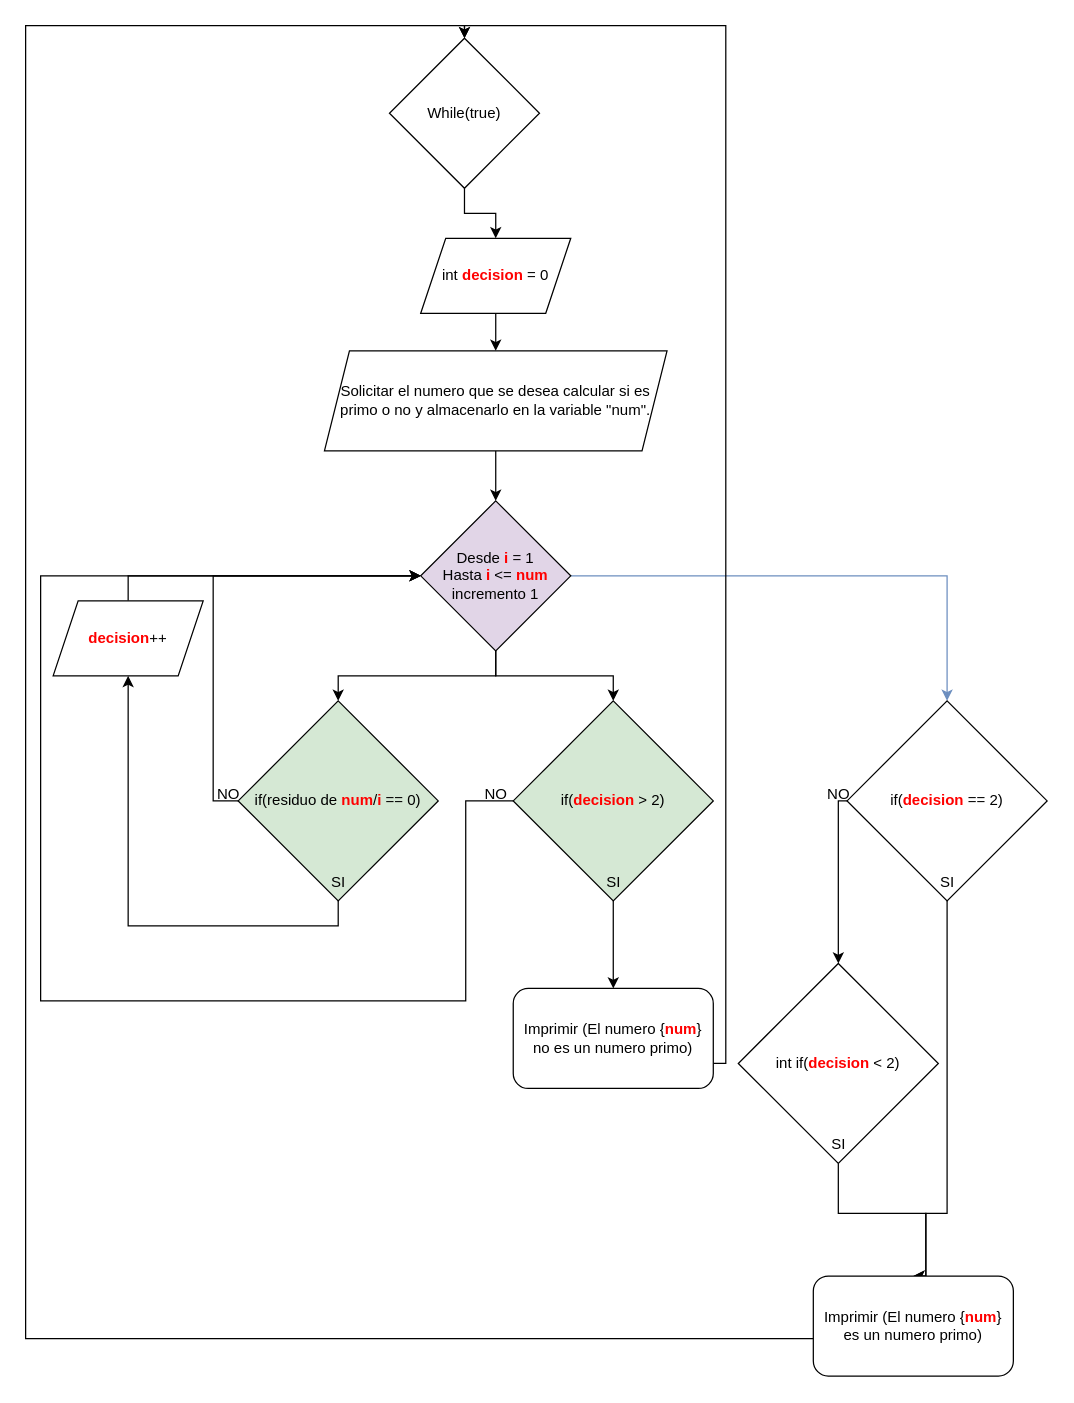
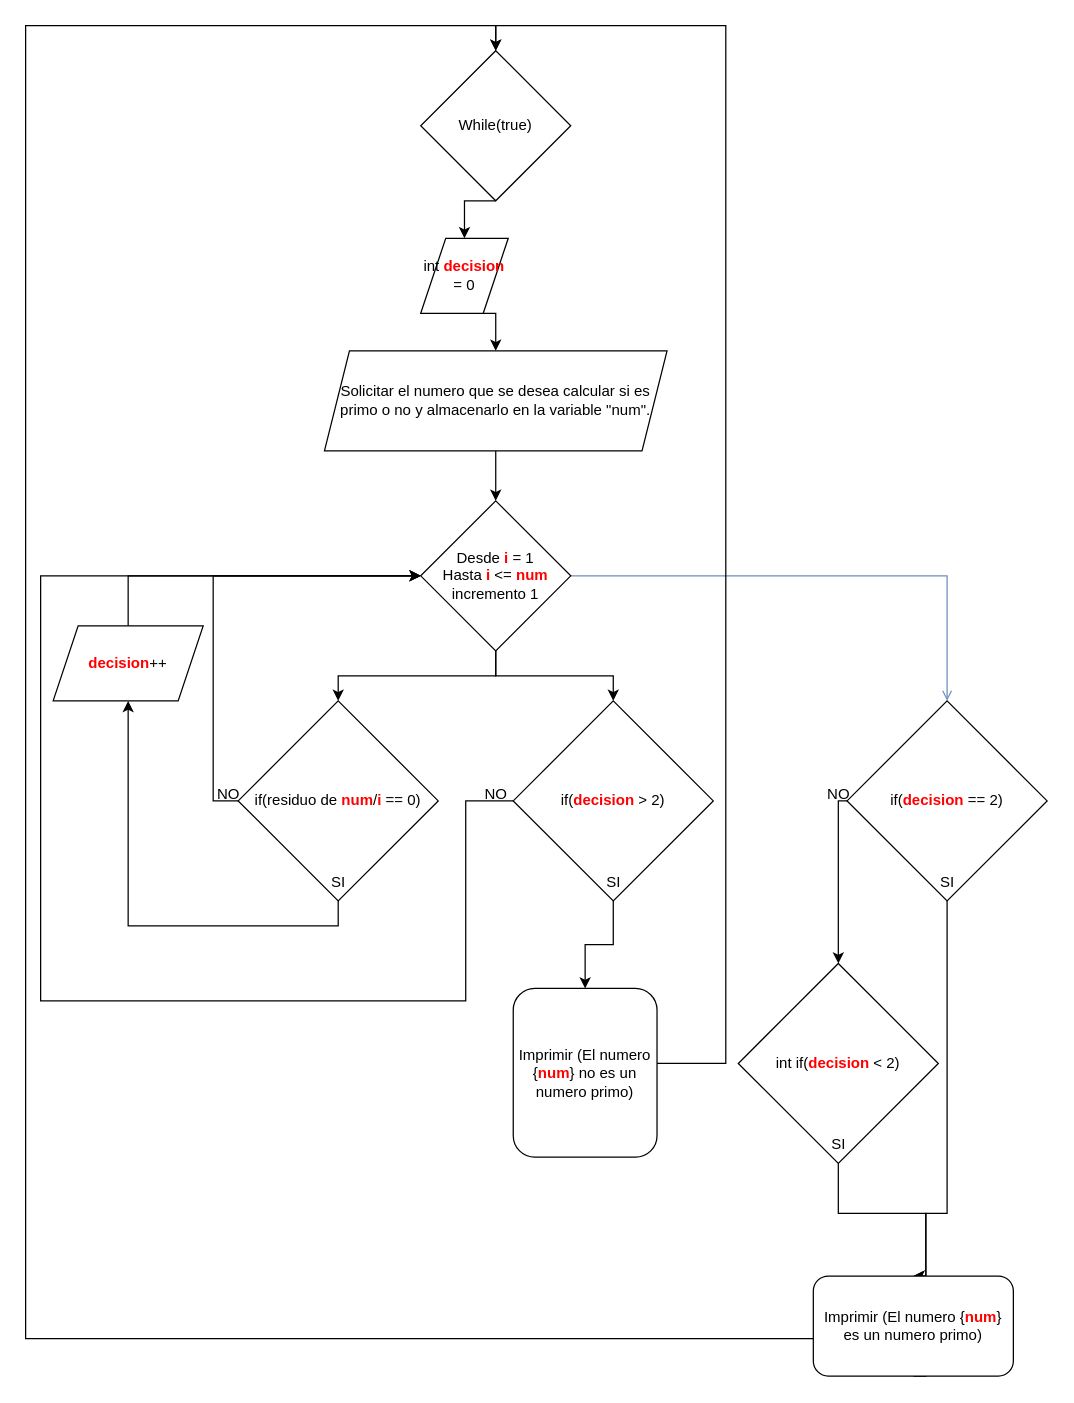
  <mxCell id="0" />
  <mxCell id="1" parent="0" />
  <mxCell id="2" style="edgeStyle=orthogonalEdgeStyle;rounded=0;orthogonalLoop=1;jettySize=auto;html=1;exitX=0.5;exitY=1;exitDx=0;exitDy=0;entryX=0.5;entryY=0;entryDx=0;entryDy=0;" edge="1" parent="1" source="3" target="28"><mxGeometry relative="1" as="geometry" /></mxCell>
- <mxCell id="3" value="While(true)" style="rhombus;whiteSpace=wrap;html=1;" vertex="1" parent="1"><mxGeometry x="311" y="30" width="120" height="120" as="geometry" /></mxCell>
+ <mxCell id="3" value="While(true)" style="rhombus;whiteSpace=wrap;html=1;" vertex="1" parent="1"><mxGeometry x="336" y="40" width="120" height="120" as="geometry" /></mxCell>
  <mxCell id="4" style="edgeStyle=orthogonalEdgeStyle;rounded=0;orthogonalLoop=1;jettySize=auto;html=1;exitX=0.5;exitY=1;exitDx=0;exitDy=0;entryX=0.5;entryY=0;entryDx=0;entryDy=0;" edge="1" parent="1" source="5" target="9"><mxGeometry relative="1" as="geometry" /></mxCell>
  <mxCell id="5" value="Solicitar el numero que se desea calcular si es primo o no y almacenarlo en la variable &quot;num&quot;." style="shape=parallelogram;perimeter=parallelogramPerimeter;whiteSpace=wrap;html=1;fixedSize=1;" vertex="1" parent="1"><mxGeometry x="259" y="280" width="274" height="80" as="geometry" /></mxCell>
  <mxCell id="6" style="edgeStyle=orthogonalEdgeStyle;rounded=0;orthogonalLoop=1;jettySize=auto;html=1;exitX=0.5;exitY=1;exitDx=0;exitDy=0;entryX=0.5;entryY=0;entryDx=0;entryDy=0;" edge="1" parent="1" source="9" target="12"><mxGeometry relative="1" as="geometry" /></mxCell>
  <mxCell id="7" style="edgeStyle=orthogonalEdgeStyle;rounded=0;orthogonalLoop=1;jettySize=auto;html=1;exitX=0.5;exitY=1;exitDx=0;exitDy=0;entryX=0.5;entryY=0;entryDx=0;entryDy=0;" edge="1" parent="1" source="9" target="15"><mxGeometry relative="1" as="geometry" /></mxCell>
- <mxCell id="8" style="edgeStyle=orthogonalEdgeStyle;rounded=0;orthogonalLoop=1;jettySize=auto;html=1;exitX=1;exitY=0.5;exitDx=0;exitDy=0;entryX=0.5;entryY=0;entryDx=0;entryDy=0;fillColor=#dae8fc;strokeColor=#6c8ebf;" edge="1" parent="1" source="9" target="22"><mxGeometry relative="1" as="geometry" /></mxCell>
- <mxCell id="9" value="Desde &lt;b&gt;&lt;font color=&quot;#ff0000&quot;&gt;i&lt;/font&gt;&lt;/b&gt; = 1&lt;div&gt;Hasta &lt;font color=&quot;#ff0000&quot;&gt;&lt;b&gt;i&lt;/b&gt; &lt;/font&gt;&amp;lt;=&amp;nbsp;&lt;b&gt;&lt;font color=&quot;#ff0000&quot;&gt;num&lt;/font&gt;&lt;/b&gt;&lt;/div&gt;&lt;div&gt;incremento 1&lt;/div&gt;" style="rhombus;whiteSpace=wrap;html=1;fillColor=#e1d5e7;" vertex="1" parent="1"><mxGeometry x="336" y="400" width="120" height="120" as="geometry" /></mxCell>
+ <mxCell id="8" style="edgeStyle=orthogonalEdgeStyle;rounded=0;orthogonalLoop=1;jettySize=auto;html=1;exitX=1;exitY=0.5;exitDx=0;exitDy=0;entryX=0.5;entryY=0;entryDx=0;entryDy=0;fillColor=#dae8fc;strokeColor=#6c8ebf;endArrow=open;" edge="1" parent="1" source="9" target="22"><mxGeometry relative="1" as="geometry" /></mxCell>
+ <mxCell id="9" value="Desde &lt;b&gt;&lt;font color=&quot;#ff0000&quot;&gt;i&lt;/font&gt;&lt;/b&gt; = 1&lt;div&gt;Hasta &lt;font color=&quot;#ff0000&quot;&gt;&lt;b&gt;i&lt;/b&gt; &lt;/font&gt;&amp;lt;=&amp;nbsp;&lt;b&gt;&lt;font color=&quot;#ff0000&quot;&gt;num&lt;/font&gt;&lt;/b&gt;&lt;/div&gt;&lt;div&gt;incremento 1&lt;/div&gt;" style="rhombus;whiteSpace=wrap;html=1;" vertex="1" parent="1"><mxGeometry x="336" y="400" width="120" height="120" as="geometry" /></mxCell>
  <mxCell id="10" style="edgeStyle=orthogonalEdgeStyle;rounded=0;orthogonalLoop=1;jettySize=auto;html=1;exitX=0.5;exitY=1;exitDx=0;exitDy=0;entryX=0.5;entryY=1;entryDx=0;entryDy=0;" edge="1" parent="1" source="12" target="17"><mxGeometry relative="1" as="geometry"><mxPoint x="92" y="600" as="targetPoint" /><Array as="points"><mxPoint x="270" y="740" /><mxPoint x="102" y="740" /></Array></mxGeometry></mxCell>
  <mxCell id="11" style="edgeStyle=orthogonalEdgeStyle;rounded=0;orthogonalLoop=1;jettySize=auto;html=1;exitX=0;exitY=0.5;exitDx=0;exitDy=0;entryX=0;entryY=0.5;entryDx=0;entryDy=0;" edge="1" parent="1" source="12" target="9"><mxGeometry relative="1" as="geometry" /></mxCell>
- <mxCell id="12" value="&lt;div&gt;if(residuo de &lt;b&gt;&lt;font color=&quot;#ff0000&quot;&gt;num&lt;/font&gt;&lt;/b&gt;/&lt;font color=&quot;#ff0000&quot;&gt;&lt;b&gt;i&lt;/b&gt;&lt;/font&gt; == 0)&lt;/div&gt;" style="rhombus;whiteSpace=wrap;html=1;fillColor=#d5e8d4;" vertex="1" parent="1"><mxGeometry x="190" y="560" width="160" height="160" as="geometry" /></mxCell>
+ <mxCell id="12" value="&lt;div&gt;if(residuo de &lt;b&gt;&lt;font color=&quot;#ff0000&quot;&gt;num&lt;/font&gt;&lt;/b&gt;/&lt;font color=&quot;#ff0000&quot;&gt;&lt;b&gt;i&lt;/b&gt;&lt;/font&gt; == 0)&lt;/div&gt;" style="rhombus;whiteSpace=wrap;html=1;" vertex="1" parent="1"><mxGeometry x="190" y="560" width="160" height="160" as="geometry" /></mxCell>
  <mxCell id="13" style="edgeStyle=orthogonalEdgeStyle;rounded=0;orthogonalLoop=1;jettySize=auto;html=1;exitX=0.5;exitY=1;exitDx=0;exitDy=0;" edge="1" parent="1" source="15" target="19"><mxGeometry relative="1" as="geometry" /></mxCell>
  <mxCell id="14" style="edgeStyle=orthogonalEdgeStyle;rounded=0;orthogonalLoop=1;jettySize=auto;html=1;exitX=0;exitY=0.5;exitDx=0;exitDy=0;entryX=0;entryY=0.5;entryDx=0;entryDy=0;" edge="1" parent="1" source="15" target="9"><mxGeometry relative="1" as="geometry"><Array as="points"><mxPoint x="372" y="640" /><mxPoint x="372" y="800" /><mxPoint x="32" y="800" /><mxPoint x="32" y="460" /></Array></mxGeometry></mxCell>
- <mxCell id="15" value="&lt;div&gt;if(&lt;font color=&quot;#ff0000&quot;&gt;&lt;b&gt;decision&lt;/b&gt;&lt;/font&gt; &amp;gt; 2)&lt;/div&gt;" style="rhombus;whiteSpace=wrap;html=1;fillColor=#d5e8d4;" vertex="1" parent="1"><mxGeometry x="410" y="560" width="160" height="160" as="geometry" /></mxCell>
+ <mxCell id="15" value="&lt;div&gt;if(&lt;font color=&quot;#ff0000&quot;&gt;&lt;b&gt;decision&lt;/b&gt;&lt;/font&gt; &amp;gt; 2)&lt;/div&gt;" style="rhombus;whiteSpace=wrap;html=1;" vertex="1" parent="1"><mxGeometry x="410" y="560" width="160" height="160" as="geometry" /></mxCell>
  <mxCell id="16" style="edgeStyle=orthogonalEdgeStyle;rounded=0;orthogonalLoop=1;jettySize=auto;html=1;exitX=0.5;exitY=0;exitDx=0;exitDy=0;entryX=0;entryY=0.5;entryDx=0;entryDy=0;" edge="1" parent="1" source="17" target="9"><mxGeometry relative="1" as="geometry" /></mxCell>
- <mxCell id="17" value="&lt;b&gt;&lt;font color=&quot;#ff0000&quot;&gt;decision&lt;/font&gt;&lt;/b&gt;++" style="shape=parallelogram;perimeter=parallelogramPerimeter;whiteSpace=wrap;html=1;fixedSize=1;" vertex="1" parent="1"><mxGeometry x="42" y="480" width="120" height="60" as="geometry" /></mxCell>
+ <mxCell id="17" value="&lt;b&gt;&lt;font color=&quot;#ff0000&quot;&gt;decision&lt;/font&gt;&lt;/b&gt;++" style="shape=parallelogram;perimeter=parallelogramPerimeter;whiteSpace=wrap;html=1;fixedSize=1;" vertex="1" parent="1"><mxGeometry x="42" y="500" width="120" height="60" as="geometry" /></mxCell>
  <mxCell id="18" style="edgeStyle=orthogonalEdgeStyle;rounded=0;orthogonalLoop=1;jettySize=auto;html=1;entryX=0.5;entryY=0;entryDx=0;entryDy=0;" edge="1" parent="1" source="19" target="3"><mxGeometry relative="1" as="geometry"><mxPoint x="396" y="300" as="targetPoint" /><Array as="points"><mxPoint x="490" y="850" /><mxPoint x="580" y="850" /><mxPoint x="580" y="20" /><mxPoint x="396" y="20" /></Array></mxGeometry></mxCell>
- <mxCell id="19" value="Imprimir (El numero {&lt;b&gt;&lt;font color=&quot;#ff0000&quot;&gt;num&lt;/font&gt;&lt;/b&gt;} no es un numero primo)" style="rounded=1;whiteSpace=wrap;html=1;" vertex="1" parent="1"><mxGeometry x="410" y="790" width="160" height="80" as="geometry" /></mxCell>
+ <mxCell id="19" value="Imprimir (El numero {&lt;b&gt;&lt;font color=&quot;#ff0000&quot;&gt;num&lt;/font&gt;&lt;/b&gt;} no es un numero primo)" style="rounded=1;whiteSpace=wrap;html=1;" vertex="1" parent="1"><mxGeometry x="410" y="790" width="115" height="135" as="geometry" /></mxCell>
  <mxCell id="20" style="edgeStyle=orthogonalEdgeStyle;rounded=0;orthogonalLoop=1;jettySize=auto;html=1;exitX=0;exitY=0.5;exitDx=0;exitDy=0;entryX=0.5;entryY=0;entryDx=0;entryDy=0;" edge="1" parent="1" source="22" target="24"><mxGeometry relative="1" as="geometry"><Array as="points"><mxPoint x="670" y="640" /></Array></mxGeometry></mxCell>
  <mxCell id="21" style="edgeStyle=orthogonalEdgeStyle;rounded=0;orthogonalLoop=1;jettySize=auto;html=1;exitX=0.5;exitY=1;exitDx=0;exitDy=0;entryX=0.5;entryY=0;entryDx=0;entryDy=0;" edge="1" parent="1" source="22" target="26"><mxGeometry relative="1" as="geometry"><Array as="points"><mxPoint x="757" y="970" /><mxPoint x="740" y="970" /></Array></mxGeometry></mxCell>
  <mxCell id="22" value="&lt;div&gt;if(&lt;font color=&quot;#ff0000&quot;&gt;&lt;b&gt;decision&lt;/b&gt;&lt;/font&gt;&amp;nbsp;== 2)&lt;/div&gt;" style="rhombus;whiteSpace=wrap;html=1;" vertex="1" parent="1"><mxGeometry x="677" y="560" width="160" height="160" as="geometry" /></mxCell>
  <mxCell id="23" style="edgeStyle=orthogonalEdgeStyle;rounded=0;orthogonalLoop=1;jettySize=auto;html=1;exitX=0.5;exitY=1;exitDx=0;exitDy=0;entryX=0.5;entryY=0;entryDx=0;entryDy=0;" edge="1" parent="1" source="24" target="26"><mxGeometry relative="1" as="geometry"><Array as="points"><mxPoint x="670" y="970" /><mxPoint x="740" y="970" /></Array></mxGeometry></mxCell>
  <mxCell id="24" value="&lt;div&gt;int if(&lt;b&gt;&lt;font color=&quot;#ff0000&quot;&gt;decision&lt;/font&gt;&lt;/b&gt; &amp;lt; 2)&lt;/div&gt;" style="rhombus;whiteSpace=wrap;html=1;" vertex="1" parent="1"><mxGeometry x="590" y="770" width="160" height="160" as="geometry" /></mxCell>
  <mxCell id="25" style="edgeStyle=orthogonalEdgeStyle;rounded=0;orthogonalLoop=1;jettySize=auto;html=1;exitX=0.5;exitY=1;exitDx=0;exitDy=0;entryX=0.5;entryY=0;entryDx=0;entryDy=0;" edge="1" parent="1" source="26" target="3"><mxGeometry relative="1" as="geometry"><Array as="points"><mxPoint x="740" y="1070" /><mxPoint x="20" y="1070" /><mxPoint x="20" y="20" /><mxPoint x="396" y="20" /></Array></mxGeometry></mxCell>
  <mxCell id="26" value="Imprimir (El numero {&lt;b&gt;&lt;font color=&quot;#ff0000&quot;&gt;num&lt;/font&gt;&lt;/b&gt;} es un numero primo)" style="rounded=1;whiteSpace=wrap;html=1;" vertex="1" parent="1"><mxGeometry x="650" y="1020" width="160" height="80" as="geometry" /></mxCell>
  <mxCell id="27" style="edgeStyle=orthogonalEdgeStyle;rounded=0;orthogonalLoop=1;jettySize=auto;html=1;exitX=0.5;exitY=1;exitDx=0;exitDy=0;entryX=0.5;entryY=0;entryDx=0;entryDy=0;" edge="1" parent="1" source="28" target="5"><mxGeometry relative="1" as="geometry" /></mxCell>
- <mxCell id="28" value="int &lt;font color=&quot;#ff0000&quot;&gt;&lt;b&gt;decision&lt;/b&gt;&lt;/font&gt; = 0" style="shape=parallelogram;perimeter=parallelogramPerimeter;whiteSpace=wrap;html=1;fixedSize=1;" vertex="1" parent="1"><mxGeometry x="336" y="190" width="120" height="60" as="geometry" /></mxCell>
+ <mxCell id="28" value="int &lt;font color=&quot;#ff0000&quot;&gt;&lt;b&gt;decision&lt;/b&gt;&lt;/font&gt; = 0" style="shape=parallelogram;perimeter=parallelogramPerimeter;whiteSpace=wrap;html=1;fixedSize=1;" vertex="1" parent="1"><mxGeometry x="336" y="190" width="70" height="60" as="geometry" /></mxCell>
  <mxCell id="29" value="SI" style="text;html=1;align=center;verticalAlign=middle;resizable=0;points=[];autosize=1;strokeColor=none;fillColor=none;" vertex="1" parent="1"><mxGeometry x="475" y="690" width="30" height="30" as="geometry" /></mxCell>
  <mxCell id="30" value="SI" style="text;html=1;align=center;verticalAlign=middle;resizable=0;points=[];autosize=1;strokeColor=none;fillColor=none;" vertex="1" parent="1"><mxGeometry x="255" y="690" width="30" height="30" as="geometry" /></mxCell>
  <mxCell id="31" value="SI" style="text;html=1;align=center;verticalAlign=middle;resizable=0;points=[];autosize=1;strokeColor=none;fillColor=none;" vertex="1" parent="1"><mxGeometry x="655" y="900" width="30" height="30" as="geometry" /></mxCell>
  <mxCell id="32" value="SI" style="text;html=1;align=center;verticalAlign=middle;resizable=0;points=[];autosize=1;strokeColor=none;fillColor=none;" vertex="1" parent="1"><mxGeometry x="742" y="690" width="30" height="30" as="geometry" /></mxCell>
  <mxCell id="33" value="NO" style="text;html=1;align=center;verticalAlign=middle;resizable=0;points=[];autosize=1;strokeColor=none;fillColor=none;" vertex="1" parent="1"><mxGeometry x="376" y="620" width="40" height="30" as="geometry" /></mxCell>
  <mxCell id="34" value="NO" style="text;html=1;align=center;verticalAlign=middle;resizable=0;points=[];autosize=1;strokeColor=none;fillColor=none;" vertex="1" parent="1"><mxGeometry x="162" y="620" width="40" height="30" as="geometry" /></mxCell>
  <mxCell id="35" value="NO" style="text;html=1;align=center;verticalAlign=middle;resizable=0;points=[];autosize=1;strokeColor=none;fillColor=none;" vertex="1" parent="1"><mxGeometry x="650" y="620" width="40" height="30" as="geometry" /></mxCell>
